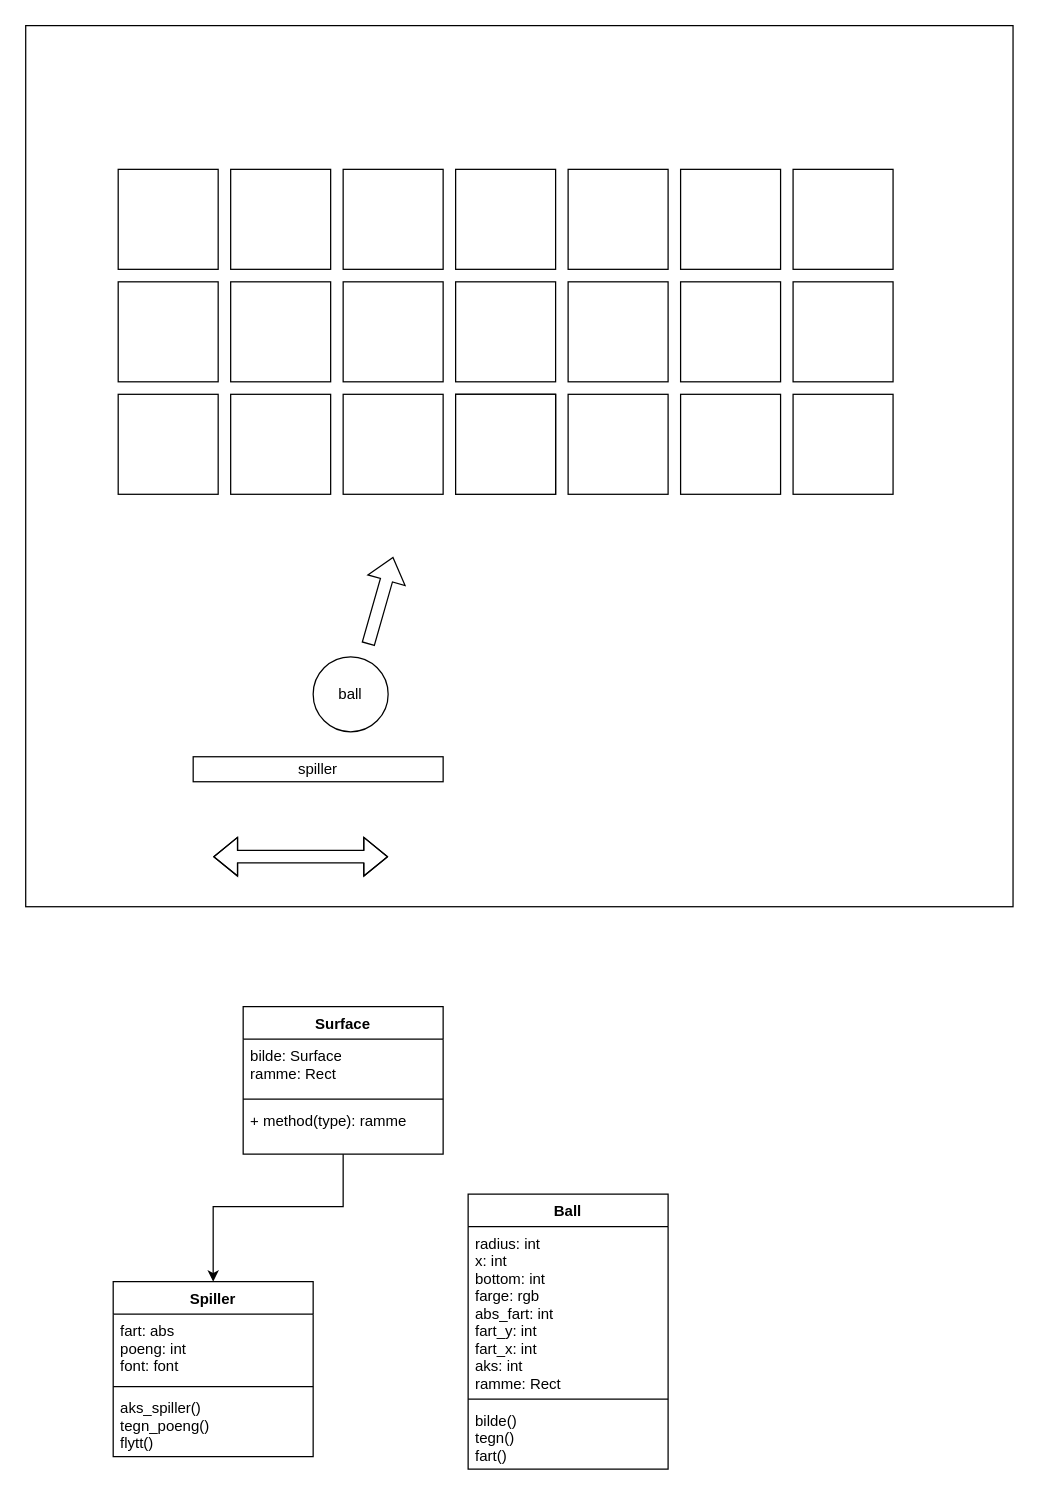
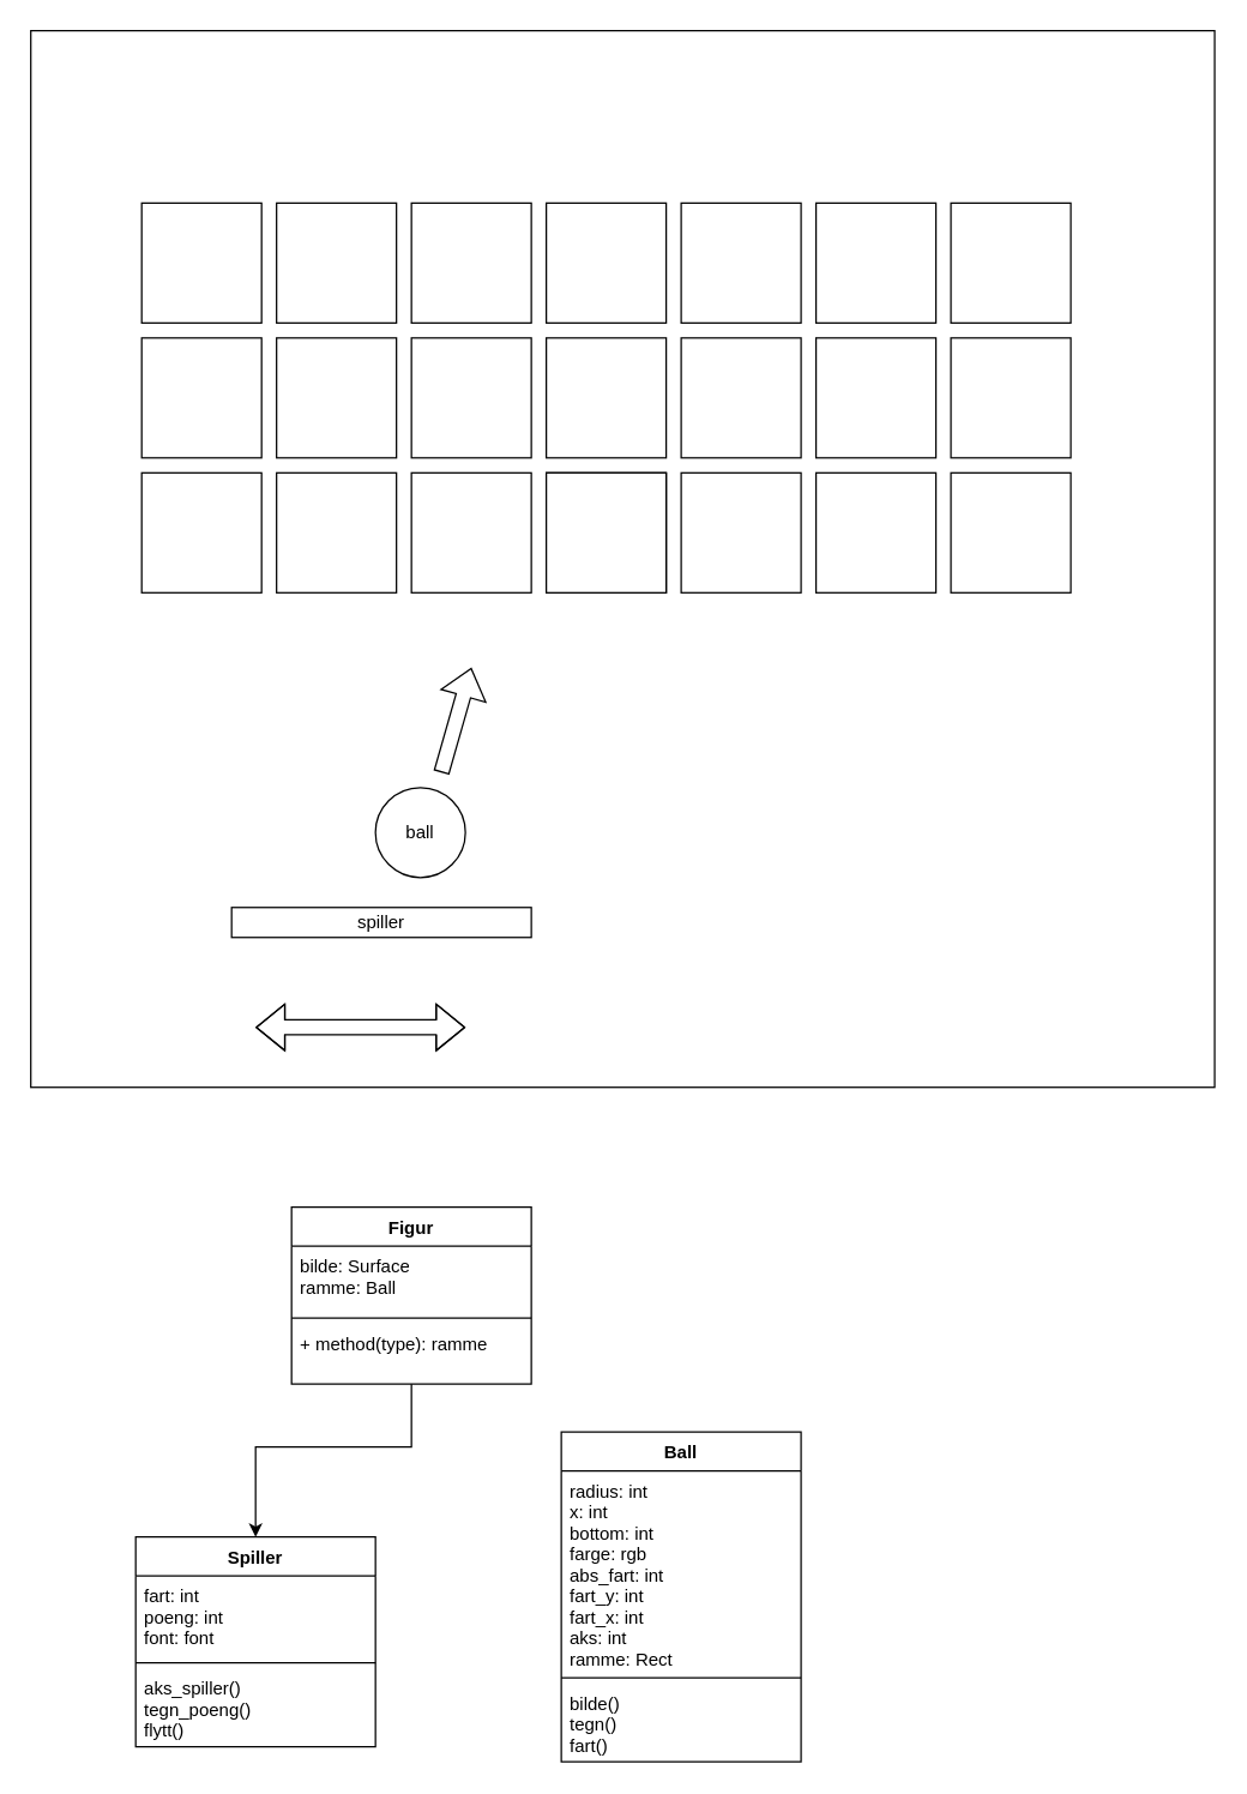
  <mxCell id="0" />
  <mxCell id="1" parent="0" />
  <mxCell id="2" value="" style="whiteSpace=wrap;html=1;aspect=fixed;" parent="1" vertex="1"><mxGeometry x="234" y="515" width="80" height="80" as="geometry" /></mxCell>
  <mxCell id="3" value="" style="rounded=0;whiteSpace=wrap;html=1;" parent="1" vertex="1"><mxGeometry x="20" y="20" width="790" height="705" as="geometry" /></mxCell>
  <mxCell id="4" value="ball" style="ellipse;whiteSpace=wrap;html=1;aspect=fixed;" parent="1" vertex="1"><mxGeometry x="250" y="525" width="60" height="60" as="geometry" /></mxCell>
  <mxCell id="5" value="" style="whiteSpace=wrap;html=1;aspect=fixed;" parent="1" vertex="1"><mxGeometry x="364" y="315" width="80" height="80" as="geometry" /></mxCell>
  <mxCell id="6" value="" style="whiteSpace=wrap;html=1;aspect=fixed;" parent="1" vertex="1"><mxGeometry x="454" y="315" width="80" height="80" as="geometry" /></mxCell>
  <mxCell id="7" value="" style="whiteSpace=wrap;html=1;aspect=fixed;" parent="1" vertex="1"><mxGeometry x="364" y="315" width="80" height="80" as="geometry" /></mxCell>
  <mxCell id="8" value="" style="whiteSpace=wrap;html=1;aspect=fixed;" parent="1" vertex="1"><mxGeometry x="184" y="135" width="80" height="80" as="geometry" /></mxCell>
  <mxCell id="9" value="" style="whiteSpace=wrap;html=1;aspect=fixed;" parent="1" vertex="1"><mxGeometry x="184" y="225" width="80" height="80" as="geometry" /></mxCell>
  <mxCell id="10" value="" style="whiteSpace=wrap;html=1;aspect=fixed;" parent="1" vertex="1"><mxGeometry x="274" y="225" width="80" height="80" as="geometry" /></mxCell>
  <mxCell id="11" value="" style="whiteSpace=wrap;html=1;aspect=fixed;" parent="1" vertex="1"><mxGeometry x="364" y="225" width="80" height="80" as="geometry" /></mxCell>
  <mxCell id="12" value="" style="whiteSpace=wrap;html=1;aspect=fixed;" parent="1" vertex="1"><mxGeometry x="454" y="225" width="80" height="80" as="geometry" /></mxCell>
  <mxCell id="13" value="" style="whiteSpace=wrap;html=1;aspect=fixed;" parent="1" vertex="1"><mxGeometry x="184" y="315" width="80" height="80" as="geometry" /></mxCell>
  <mxCell id="14" value="" style="whiteSpace=wrap;html=1;aspect=fixed;" parent="1" vertex="1"><mxGeometry x="544" y="225" width="80" height="80" as="geometry" /></mxCell>
  <mxCell id="15" value="" style="whiteSpace=wrap;html=1;aspect=fixed;" parent="1" vertex="1"><mxGeometry x="544" y="315" width="80" height="80" as="geometry" /></mxCell>
  <mxCell id="16" value="" style="whiteSpace=wrap;html=1;aspect=fixed;" parent="1" vertex="1"><mxGeometry x="274" y="315" width="80" height="80" as="geometry" /></mxCell>
  <mxCell id="17" value="" style="whiteSpace=wrap;html=1;aspect=fixed;" parent="1" vertex="1"><mxGeometry x="634" y="135" width="80" height="80" as="geometry" /></mxCell>
  <mxCell id="18" value="" style="whiteSpace=wrap;html=1;aspect=fixed;" parent="1" vertex="1"><mxGeometry x="634" y="225" width="80" height="80" as="geometry" /></mxCell>
  <mxCell id="19" value="" style="whiteSpace=wrap;html=1;aspect=fixed;" parent="1" vertex="1"><mxGeometry x="634" y="315" width="80" height="80" as="geometry" /></mxCell>
  <mxCell id="20" value="" style="whiteSpace=wrap;html=1;aspect=fixed;" parent="1" vertex="1"><mxGeometry x="544" y="135" width="80" height="80" as="geometry" /></mxCell>
  <mxCell id="21" value="" style="whiteSpace=wrap;html=1;aspect=fixed;" parent="1" vertex="1"><mxGeometry x="454" y="135" width="80" height="80" as="geometry" /></mxCell>
  <mxCell id="22" value="" style="whiteSpace=wrap;html=1;aspect=fixed;" parent="1" vertex="1"><mxGeometry x="364" y="135" width="80" height="80" as="geometry" /></mxCell>
  <mxCell id="23" value="" style="whiteSpace=wrap;html=1;aspect=fixed;" parent="1" vertex="1"><mxGeometry x="274" y="135" width="80" height="80" as="geometry" /></mxCell>
  <mxCell id="24" value="" style="whiteSpace=wrap;html=1;aspect=fixed;" parent="1" vertex="1"><mxGeometry x="94" y="135" width="80" height="80" as="geometry" /></mxCell>
  <mxCell id="25" value="" style="whiteSpace=wrap;html=1;aspect=fixed;" parent="1" vertex="1"><mxGeometry x="94" y="225" width="80" height="80" as="geometry" /></mxCell>
  <mxCell id="26" value="" style="whiteSpace=wrap;html=1;aspect=fixed;" parent="1" vertex="1"><mxGeometry x="94" y="315" width="80" height="80" as="geometry" /></mxCell>
  <mxCell id="27" value="" style="shape=flexArrow;endArrow=classic;html=1;rounded=0;" parent="1" edge="1"><mxGeometry width="50" height="50" relative="1" as="geometry"><mxPoint x="294" y="515" as="sourcePoint" /><mxPoint x="314" y="445" as="targetPoint" /></mxGeometry></mxCell>
  <mxCell id="28" value="spiller" style="rounded=0;whiteSpace=wrap;html=1;" parent="1" vertex="1"><mxGeometry x="154" y="605" width="200" height="20" as="geometry" /></mxCell>
  <mxCell id="29" value="" style="shape=flexArrow;endArrow=classic;startArrow=classic;html=1;rounded=0;" parent="1" edge="1"><mxGeometry width="100" height="100" relative="1" as="geometry"><mxPoint x="170" y="685" as="sourcePoint" /><mxPoint x="310" y="685" as="targetPoint" /><Array as="points"><mxPoint x="240" y="685" /></Array></mxGeometry></mxCell>
  <mxCell id="30" value="Spiller" style="swimlane;fontStyle=1;align=center;verticalAlign=top;childLayout=stackLayout;horizontal=1;startSize=26;horizontalStack=0;resizeParent=1;resizeParentMax=0;resizeLast=0;collapsible=1;marginBottom=0;" parent="1" vertex="1"><mxGeometry x="90" y="1025" width="160" height="140" as="geometry" /></mxCell>
- <mxCell id="31" value="fart: abs&#10;poeng: int&#10;font: font" style="text;strokeColor=none;fillColor=none;align=left;verticalAlign=top;spacingLeft=4;spacingRight=4;overflow=hidden;rotatable=0;points=[[0,0.5],[1,0.5]];portConstraint=eastwest;" parent="30" vertex="1"><mxGeometry y="26" width="160" height="54" as="geometry" /></mxCell>
+ <mxCell id="31" value="fart: int&#10;poeng: int&#10;font: font" style="text;strokeColor=none;fillColor=none;align=left;verticalAlign=top;spacingLeft=4;spacingRight=4;overflow=hidden;rotatable=0;points=[[0,0.5],[1,0.5]];portConstraint=eastwest;" parent="30" vertex="1"><mxGeometry y="26" width="160" height="54" as="geometry" /></mxCell>
  <mxCell id="32" value="" style="line;strokeWidth=1;fillColor=none;align=left;verticalAlign=middle;spacingTop=-1;spacingLeft=3;spacingRight=3;rotatable=0;labelPosition=right;points=[];portConstraint=eastwest;strokeColor=inherit;" parent="30" vertex="1"><mxGeometry y="80" width="160" height="8" as="geometry" /></mxCell>
  <mxCell id="33" value="aks_spiller()&#10;tegn_poeng()&#10;flytt()" style="text;strokeColor=none;fillColor=none;align=left;verticalAlign=top;spacingLeft=4;spacingRight=4;overflow=hidden;rotatable=0;points=[[0,0.5],[1,0.5]];portConstraint=eastwest;" parent="30" vertex="1"><mxGeometry y="88" width="160" height="52" as="geometry" /></mxCell>
  <mxCell id="34" value="Ball" style="swimlane;fontStyle=1;align=center;verticalAlign=top;childLayout=stackLayout;horizontal=1;startSize=26;horizontalStack=0;resizeParent=1;resizeParentMax=0;resizeLast=0;collapsible=1;marginBottom=0;" parent="1" vertex="1"><mxGeometry x="374" y="955" width="160" height="220" as="geometry" /></mxCell>
  <mxCell id="35" value="radius: int&#10;x: int&#10;bottom: int&#10;farge: rgb&#10;abs_fart: int&#10;fart_y: int&#10;fart_x: int&#10;aks: int&#10;ramme: Rect&#10;&#10;&#10;&#10;" style="text;strokeColor=none;fillColor=none;align=left;verticalAlign=top;spacingLeft=4;spacingRight=4;overflow=hidden;rotatable=0;points=[[0,0.5],[1,0.5]];portConstraint=eastwest;" parent="34" vertex="1"><mxGeometry y="26" width="160" height="134" as="geometry" /></mxCell>
  <mxCell id="36" value="" style="line;strokeWidth=1;fillColor=none;align=left;verticalAlign=middle;spacingTop=-1;spacingLeft=3;spacingRight=3;rotatable=0;labelPosition=right;points=[];portConstraint=eastwest;strokeColor=inherit;" parent="34" vertex="1"><mxGeometry y="160" width="160" height="8" as="geometry" /></mxCell>
  <mxCell id="37" value="bilde()&#10;tegn()&#10;fart()" style="text;strokeColor=none;fillColor=none;align=left;verticalAlign=top;spacingLeft=4;spacingRight=4;overflow=hidden;rotatable=0;points=[[0,0.5],[1,0.5]];portConstraint=eastwest;" parent="34" vertex="1"><mxGeometry y="168" width="160" height="52" as="geometry" /></mxCell>
- <mxCell id="38" value="Surface" style="swimlane;fontStyle=1;align=center;verticalAlign=top;childLayout=stackLayout;horizontal=1;startSize=26;horizontalStack=0;resizeParent=1;resizeParentMax=0;resizeLast=0;collapsible=1;marginBottom=0;whiteSpace=wrap;html=1;" vertex="1" parent="1"><mxGeometry x="194" y="805" width="160" height="118" as="geometry" /></mxCell>
- <mxCell id="39" value="bilde: Surface&lt;br&gt;ramme: Rect" style="text;strokeColor=none;fillColor=none;align=left;verticalAlign=top;spacingLeft=4;spacingRight=4;overflow=hidden;rotatable=0;points=[[0,0.5],[1,0.5]];portConstraint=eastwest;whiteSpace=wrap;html=1;" vertex="1" parent="38"><mxGeometry y="26" width="160" height="44" as="geometry" /></mxCell>
+ <mxCell id="38" value="Figur" style="swimlane;fontStyle=1;align=center;verticalAlign=top;childLayout=stackLayout;horizontal=1;startSize=26;horizontalStack=0;resizeParent=1;resizeParentMax=0;resizeLast=0;collapsible=1;marginBottom=0;whiteSpace=wrap;html=1;" vertex="1" parent="1"><mxGeometry x="194" y="805" width="160" height="118" as="geometry" /></mxCell>
+ <mxCell id="39" value="bilde: Surface&lt;br&gt;ramme: Ball" style="text;strokeColor=none;fillColor=none;align=left;verticalAlign=top;spacingLeft=4;spacingRight=4;overflow=hidden;rotatable=0;points=[[0,0.5],[1,0.5]];portConstraint=eastwest;whiteSpace=wrap;html=1;" vertex="1" parent="38"><mxGeometry y="26" width="160" height="44" as="geometry" /></mxCell>
  <mxCell id="40" value="" style="line;strokeWidth=1;fillColor=none;align=left;verticalAlign=middle;spacingTop=-1;spacingLeft=3;spacingRight=3;rotatable=0;labelPosition=right;points=[];portConstraint=eastwest;strokeColor=inherit;" vertex="1" parent="38"><mxGeometry y="70" width="160" height="8" as="geometry" /></mxCell>
  <mxCell id="41" value="+ method(type): ramme" style="text;strokeColor=none;fillColor=none;align=left;verticalAlign=top;spacingLeft=4;spacingRight=4;overflow=hidden;rotatable=0;points=[[0,0.5],[1,0.5]];portConstraint=eastwest;whiteSpace=wrap;html=1;" vertex="1" parent="38"><mxGeometry y="78" width="160" height="40" as="geometry" /></mxCell>
  <mxCell id="42" value="" style="endArrow=classic;html=1;rounded=0;entryX=0.5;entryY=0;entryDx=0;entryDy=0;exitX=0.5;exitY=1;exitDx=0;exitDy=0;" edge="1" parent="1" source="38" target="30"><mxGeometry width="50" height="50" relative="1" as="geometry"><mxPoint x="240" y="965" as="sourcePoint" /><mxPoint x="290" y="915" as="targetPoint" /><Array as="points"><mxPoint x="274" y="965" /><mxPoint x="170" y="965" /></Array></mxGeometry></mxCell>
